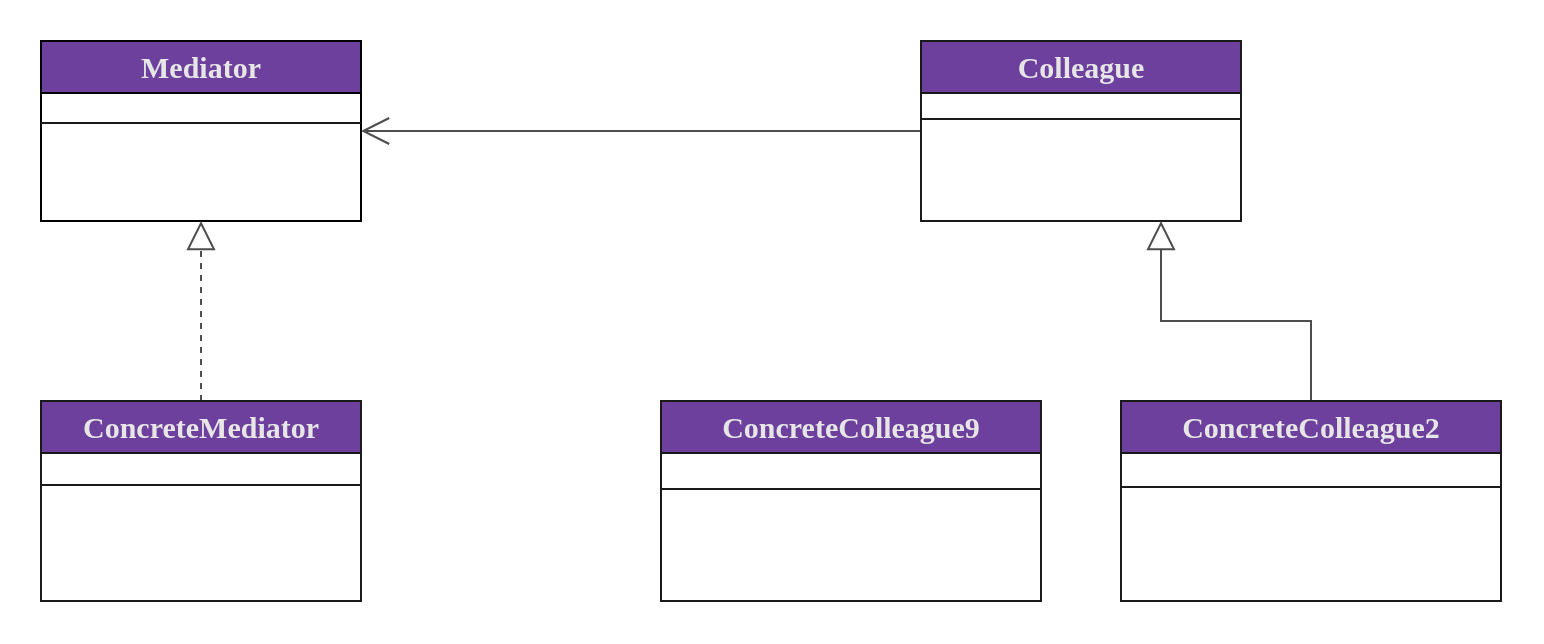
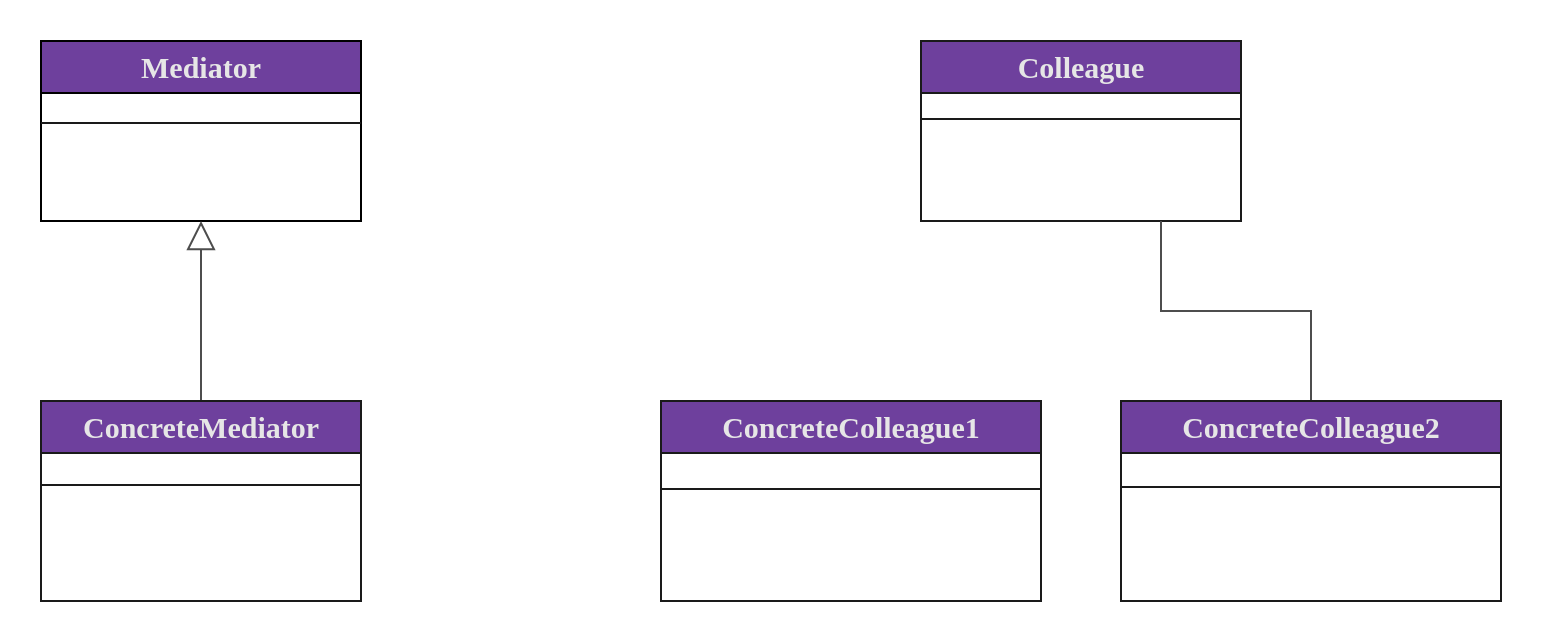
  <mxCell id="0" />
  <mxCell id="1" parent="0" />
- <mxCell id="2" style="rounded=0;orthogonalLoop=1;jettySize=auto;html=1;fontFamily=Source Sans Pro;fontSource=https%3A%2F%2Ffonts.googleapis.com%2Fcss%3Ffamily%3DSource%2BSans%2BPro;fontSize=16;fontColor=#E6E6E6;endArrow=open;endFill=0;strokeColor=#4D4D4D;strokeWidth=1;entryX=1;entryY=0.5;entryDx=0;entryDy=0;exitX=0;exitY=0.5;exitDx=0;exitDy=0;endSize=12;startSize=6;" parent="1" source="3" target="5" edge="1"><mxGeometry relative="1" as="geometry"><mxPoint x="179" y="50" as="targetPoint" /></mxGeometry></mxCell>
  <mxCell id="3" value="&lt;font data-font-src=&quot;https://fonts.googleapis.com/css?family=Source+Sans+Pro&quot; style=&quot;font-size: 15px;&quot; face=&quot;Source Sans Pro&quot;&gt;Colleague&lt;/font&gt;" style="swimlane;html=1;fontStyle=1;align=center;verticalAlign=middle;childLayout=stackLayout;horizontal=1;startSize=26;horizontalStack=0;resizeParent=1;resizeLast=0;collapsible=1;marginBottom=0;swimlaneFillColor=#ffffff;rounded=0;shadow=0;comic=0;labelBackgroundColor=none;strokeWidth=1;fontFamily=Verdana;fontSize=15;fillColor=#6e409d;fontColor=#E6E6E6;strokeColor=#1A1A1A;" parent="1" vertex="1"><mxGeometry x="460" y="20" width="160" height="90" as="geometry"><mxRectangle x="665" y="136" width="100" height="26" as="alternateBounds" /></mxGeometry></mxCell>
  <mxCell id="4" value="" style="line;html=1;strokeWidth=1;fillColor=none;align=left;verticalAlign=middle;spacingTop=-1;spacingLeft=3;spacingRight=3;rotatable=0;labelPosition=right;points=[];portConstraint=eastwest;strokeColor=#1A1A1A;" parent="3" vertex="1"><mxGeometry y="26" width="160" height="26" as="geometry" /></mxCell>
  <mxCell id="5" value="Mediator" style="swimlane;html=1;fontStyle=1;align=center;verticalAlign=middle;childLayout=stackLayout;horizontal=1;startSize=26;horizontalStack=0;resizeParent=1;resizeLast=0;collapsible=1;marginBottom=0;swimlaneFillColor=#FFFFFF;rounded=0;shadow=0;comic=0;labelBackgroundColor=none;strokeWidth=1;fontFamily=Source Sans Pro;fontSize=15;fillColor=#6e409d;fontColor=#E6E6E6;fontSource=https%3A%2F%2Ffonts.googleapis.com%2Fcss%3Ffamily%3DSource%2BSans%2BPro;" parent="1" vertex="1"><mxGeometry x="20" y="20" width="160" height="90" as="geometry"><mxRectangle x="665" y="136" width="100" height="26" as="alternateBounds" /></mxGeometry></mxCell>
  <mxCell id="6" value="" style="line;html=1;strokeWidth=1;align=left;verticalAlign=middle;spacingTop=-1;spacingLeft=3;spacingRight=3;rotatable=0;labelPosition=right;points=[];portConstraint=eastwest;strokeColor=#1A1A1A;fillColor=#E6E6E6;" parent="5" vertex="1"><mxGeometry y="26" width="160" height="30" as="geometry" /></mxCell>
- <mxCell id="7" style="edgeStyle=none;rounded=0;orthogonalLoop=1;jettySize=auto;html=1;entryX=0.5;entryY=1;entryDx=0;entryDy=0;fontFamily=Source Sans Pro;fontSource=https%3A%2F%2Ffonts.googleapis.com%2Fcss%3Ffamily%3DSource%2BSans%2BPro;fontSize=15;fontColor=#E6E6E6;endArrow=block;endFill=0;strokeColor=#4D4D4D;strokeWidth=1;endSize=12;dashed=1;" parent="1" source="8" target="5" edge="1"><mxGeometry relative="1" as="geometry"><Array as="points" /></mxGeometry></mxCell>
+ <mxCell id="7" style="edgeStyle=none;rounded=0;orthogonalLoop=1;jettySize=auto;html=1;entryX=0.5;entryY=1;entryDx=0;entryDy=0;fontFamily=Source Sans Pro;fontSource=https%3A%2F%2Ffonts.googleapis.com%2Fcss%3Ffamily%3DSource%2BSans%2BPro;fontSize=15;fontColor=#E6E6E6;endArrow=block;endFill=0;strokeColor=#4D4D4D;strokeWidth=1;endSize=12;" parent="1" source="8" target="5" edge="1"><mxGeometry relative="1" as="geometry"><Array as="points" /></mxGeometry></mxCell>
  <mxCell id="8" value="ConcreteMediator" style="swimlane;html=1;fontStyle=1;align=center;verticalAlign=middle;childLayout=stackLayout;horizontal=1;startSize=26;horizontalStack=0;resizeParent=1;resizeLast=0;collapsible=1;marginBottom=0;swimlaneFillColor=#ffffff;rounded=0;shadow=0;comic=0;labelBackgroundColor=none;strokeWidth=1;fontFamily=Source Sans Pro;fontSize=15;fillColor=#6e409d;fontColor=#E6E6E6;fontSource=https%3A%2F%2Ffonts.googleapis.com%2Fcss%3Ffamily%3DSource%2BSans%2BPro;strokeColor=#1A1A1A;" parent="1" vertex="1"><mxGeometry x="20" y="200" width="160" height="100" as="geometry"><mxRectangle x="665" y="136" width="100" height="26" as="alternateBounds" /></mxGeometry></mxCell>
  <mxCell id="9" value="" style="line;html=1;strokeWidth=1;fillColor=none;align=left;verticalAlign=middle;spacingTop=-1;spacingLeft=3;spacingRight=3;rotatable=0;labelPosition=right;points=[];portConstraint=eastwest;strokeColor=#1A1A1A;" parent="8" vertex="1"><mxGeometry y="26" width="160" height="32" as="geometry" /></mxCell>
- <mxCell id="10" value="Concrete&lt;font data-font-src=&quot;https://fonts.googleapis.com/css?family=Source+Sans+Pro&quot; style=&quot;font-size: 15px&quot; face=&quot;Source Sans Pro&quot;&gt;Colleague9&lt;/font&gt;" style="swimlane;html=1;fontStyle=1;align=center;verticalAlign=middle;childLayout=stackLayout;horizontal=1;startSize=26;horizontalStack=0;resizeParent=1;resizeLast=0;collapsible=1;marginBottom=0;swimlaneFillColor=#ffffff;rounded=0;shadow=0;comic=0;labelBackgroundColor=none;strokeWidth=1;fontFamily=Source Sans Pro;fontSize=15;fillColor=#6e409d;fontColor=#E6E6E6;fontSource=https%3A%2F%2Ffonts.googleapis.com%2Fcss%3Ffamily%3DSource%2BSans%2BPro;strokeColor=#1A1A1A;" parent="1" vertex="1"><mxGeometry x="330" y="200" width="190" height="100" as="geometry"><mxRectangle x="665" y="136" width="100" height="26" as="alternateBounds" /></mxGeometry></mxCell>
+ <mxCell id="10" value="Concrete&lt;font data-font-src=&quot;https://fonts.googleapis.com/css?family=Source+Sans+Pro&quot; style=&quot;font-size: 15px&quot; face=&quot;Source Sans Pro&quot;&gt;Colleague1&lt;/font&gt;" style="swimlane;html=1;fontStyle=1;align=center;verticalAlign=middle;childLayout=stackLayout;horizontal=1;startSize=26;horizontalStack=0;resizeParent=1;resizeLast=0;collapsible=1;marginBottom=0;swimlaneFillColor=#ffffff;rounded=0;shadow=0;comic=0;labelBackgroundColor=none;strokeWidth=1;fontFamily=Source Sans Pro;fontSize=15;fillColor=#6e409d;fontColor=#E6E6E6;fontSource=https%3A%2F%2Ffonts.googleapis.com%2Fcss%3Ffamily%3DSource%2BSans%2BPro;strokeColor=#1A1A1A;" parent="1" vertex="1"><mxGeometry x="330" y="200" width="190" height="100" as="geometry"><mxRectangle x="665" y="136" width="100" height="26" as="alternateBounds" /></mxGeometry></mxCell>
  <mxCell id="11" value="" style="line;html=1;strokeWidth=1;fillColor=none;align=left;verticalAlign=middle;spacingTop=-1;spacingLeft=3;spacingRight=3;rotatable=0;labelPosition=right;points=[];portConstraint=eastwest;strokeColor=#1A1A1A;" parent="10" vertex="1"><mxGeometry y="26" width="190" height="36" as="geometry" /></mxCell>
- <mxCell id="12" style="edgeStyle=orthogonalEdgeStyle;rounded=0;orthogonalLoop=1;jettySize=auto;html=1;entryX=0.75;entryY=1;entryDx=0;entryDy=0;fontFamily=Source Sans Pro;fontSource=https%3A%2F%2Ffonts.googleapis.com%2Fcss%3Ffamily%3DSource%2BSans%2BPro;fontSize=15;fontColor=#E6E6E6;endArrow=block;endFill=0;startSize=6;endSize=12;strokeColor=#4D4D4D;strokeWidth=1;exitX=0.5;exitY=0;exitDx=0;exitDy=0;" parent="1" source="13" target="3" edge="1"><mxGeometry relative="1" as="geometry"><mxPoint x="650.034" y="200" as="sourcePoint" /></mxGeometry></mxCell>
+ <mxCell id="12" style="edgeStyle=orthogonalEdgeStyle;rounded=0;orthogonalLoop=1;jettySize=auto;html=1;entryX=0.75;entryY=1;entryDx=0;entryDy=0;fontFamily=Source Sans Pro;fontSource=https%3A%2F%2Ffonts.googleapis.com%2Fcss%3Ffamily%3DSource%2BSans%2BPro;fontSize=15;fontColor=#E6E6E6;endArrow=none;endFill=0;startSize=6;endSize=12;strokeColor=#4D4D4D;strokeWidth=1;exitX=0.5;exitY=0;exitDx=0;exitDy=0;" parent="1" source="13" target="3" edge="1"><mxGeometry relative="1" as="geometry"><mxPoint x="650.034" y="200" as="sourcePoint" /></mxGeometry></mxCell>
  <mxCell id="13" value="Concrete&lt;font data-font-src=&quot;https://fonts.googleapis.com/css?family=Source+Sans+Pro&quot; style=&quot;font-size: 15px&quot; face=&quot;Source Sans Pro&quot;&gt;Colleague2&lt;/font&gt;" style="swimlane;html=1;fontStyle=1;align=center;verticalAlign=middle;childLayout=stackLayout;horizontal=1;startSize=26;horizontalStack=0;resizeParent=1;resizeLast=0;collapsible=1;marginBottom=0;swimlaneFillColor=#ffffff;rounded=0;shadow=0;comic=0;labelBackgroundColor=none;strokeWidth=1;fontFamily=Source Sans Pro;fontSize=15;fillColor=#6e409d;fontColor=#E6E6E6;fontSource=https%3A%2F%2Ffonts.googleapis.com%2Fcss%3Ffamily%3DSource%2BSans%2BPro;strokeColor=#1A1A1A;" parent="1" vertex="1"><mxGeometry x="560" y="200" width="190" height="100" as="geometry"><mxRectangle x="665" y="136" width="100" height="26" as="alternateBounds" /></mxGeometry></mxCell>
  <mxCell id="14" value="" style="line;html=1;strokeWidth=1;fillColor=none;align=left;verticalAlign=middle;spacingTop=-1;spacingLeft=3;spacingRight=3;rotatable=0;labelPosition=right;points=[];portConstraint=eastwest;strokeColor=#1A1A1A;" parent="13" vertex="1"><mxGeometry y="26" width="190" height="34" as="geometry" /></mxCell>
